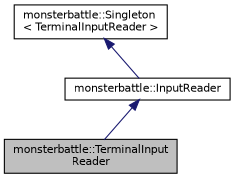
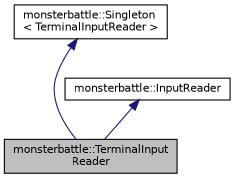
  digraph {
    node [color=black fillcolor=white fontname=Helvetica fontsize=10 shape=record style=filled]
    edge [color=midnightblue dir=back fontname=Helvetica fontsize=10 labelfontname=Helvetica labelfontsize=10 style=solid]
    n1 [fillcolor=grey75 fontcolor=black height=0.2 label="monsterbattle::TerminalInput\lReader" width=0.4]
    n2 [height=0.2 label="monsterbattle::InputReader" width=0.4]
    n3 [height=0.2 label="monsterbattle::Singleton\l\< TerminalInputReader \>" width=0.4]
    n2 -> n1
-   n3 -> n2
+   n3 -> n1
  }
